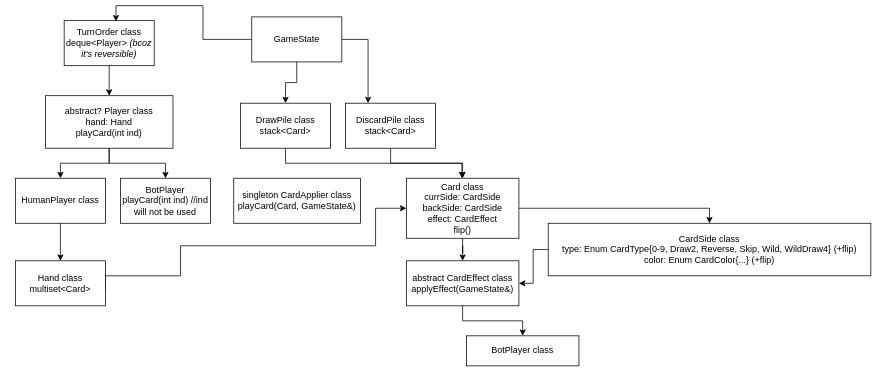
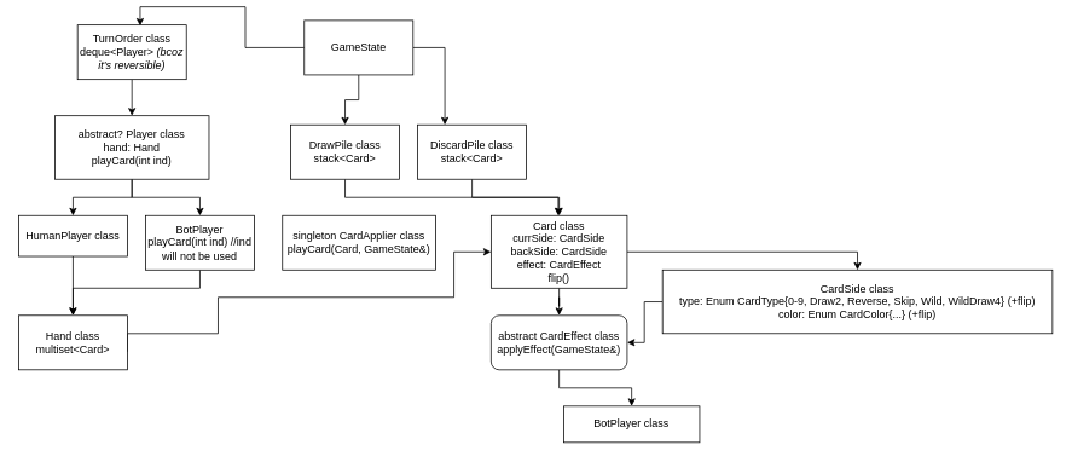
  <mxCell id="0" />
  <mxCell id="1" parent="0" />
  <mxCell id="2" style="edgeStyle=orthogonalEdgeStyle;rounded=0;orthogonalLoop=1;jettySize=auto;html=1;entryX=0.575;entryY=0.017;entryDx=0;entryDy=0;entryPerimeter=0;" parent="1" source="5" target="28" edge="1"><mxGeometry relative="1" as="geometry" /></mxCell>
  <mxCell id="3" style="edgeStyle=orthogonalEdgeStyle;rounded=0;orthogonalLoop=1;jettySize=auto;html=1;" parent="1" source="5" target="10" edge="1"><mxGeometry relative="1" as="geometry" /></mxCell>
  <mxCell id="4" style="edgeStyle=orthogonalEdgeStyle;rounded=0;orthogonalLoop=1;jettySize=auto;html=1;entryX=0.25;entryY=0;entryDx=0;entryDy=0;" parent="1" source="5" target="17" edge="1"><mxGeometry relative="1" as="geometry" /></mxCell>
  <mxCell id="5" value="GameState" style="rounded=0;whiteSpace=wrap;html=1;" parent="1" vertex="1"><mxGeometry x="335" y="20" width="120" height="60" as="geometry" /></mxCell>
  <mxCell id="6" style="edgeStyle=orthogonalEdgeStyle;rounded=0;orthogonalLoop=1;jettySize=auto;html=1;" parent="1" source="8" target="21" edge="1"><mxGeometry relative="1" as="geometry" /></mxCell>
  <mxCell id="7" style="edgeStyle=orthogonalEdgeStyle;rounded=0;orthogonalLoop=1;jettySize=auto;html=1;" parent="1" source="8" target="23" edge="1"><mxGeometry relative="1" as="geometry" /></mxCell>
  <mxCell id="8" value="&lt;div&gt;abstract? Player class&lt;br&gt;&lt;/div&gt;&lt;div&gt;hand: Hand&lt;/div&gt;&lt;div&gt;playCard(int ind)&lt;/div&gt;" style="rounded=0;whiteSpace=wrap;html=1;" parent="1" vertex="1"><mxGeometry x="60" y="125" width="170" height="70" as="geometry" /></mxCell>
  <mxCell id="9" style="edgeStyle=orthogonalEdgeStyle;rounded=0;orthogonalLoop=1;jettySize=auto;html=1;" parent="1" source="10" target="13" edge="1"><mxGeometry relative="1" as="geometry"><Array as="points"><mxPoint x="380" y="215" /><mxPoint x="615" y="215" /></Array></mxGeometry></mxCell>
  <mxCell id="10" value="&lt;div&gt;DrawPile class&lt;br&gt;&lt;/div&gt;&lt;div&gt;stack&amp;lt;Card&amp;gt;&lt;br&gt;&lt;/div&gt;" style="rounded=0;whiteSpace=wrap;html=1;" parent="1" vertex="1"><mxGeometry x="320" y="135" width="120" height="60" as="geometry" /></mxCell>
  <mxCell id="11" style="edgeStyle=orthogonalEdgeStyle;rounded=0;orthogonalLoop=1;jettySize=auto;html=1;entryX=0.5;entryY=0;entryDx=0;entryDy=0;" parent="1" source="13" target="19" edge="1"><mxGeometry relative="1" as="geometry" /></mxCell>
  <mxCell id="12" style="edgeStyle=orthogonalEdgeStyle;rounded=0;orthogonalLoop=1;jettySize=auto;html=1;" parent="1" source="13" target="25" edge="1"><mxGeometry relative="1" as="geometry" /></mxCell>
  <mxCell id="13" value="&lt;div&gt;Card class&lt;/div&gt;&lt;div&gt;currSide: CardSide&lt;/div&gt;&lt;div&gt;backSide: CardSide&lt;/div&gt;&lt;div&gt;effect: CardEffect&lt;br&gt;&lt;/div&gt;&lt;div&gt;flip()&lt;br&gt;&lt;/div&gt;" style="rounded=0;whiteSpace=wrap;html=1;" parent="1" vertex="1"><mxGeometry x="541" y="235" width="150" height="80" as="geometry" /></mxCell>
  <mxCell id="14" style="edgeStyle=orthogonalEdgeStyle;rounded=0;orthogonalLoop=1;jettySize=auto;html=1;entryX=0;entryY=0.5;entryDx=0;entryDy=0;" parent="1" target="13" edge="1"><mxGeometry relative="1" as="geometry"><mxPoint x="140" y="385" as="sourcePoint" /><mxPoint x="305" y="345" as="targetPoint" /><Array as="points"><mxPoint x="140" y="365" /><mxPoint x="240" y="365" /><mxPoint x="240" y="325" /><mxPoint x="500" y="325" /><mxPoint x="500" y="275" /></Array></mxGeometry></mxCell>
  <mxCell id="15" value="&lt;div&gt;Hand class&lt;br&gt;&lt;/div&gt;&lt;div&gt;multiset&amp;lt;Card&amp;gt;&lt;br&gt;&lt;/div&gt;" style="rounded=0;whiteSpace=wrap;html=1;" parent="1" vertex="1"><mxGeometry x="20" y="345" width="120" height="60" as="geometry" /></mxCell>
  <mxCell id="16" style="edgeStyle=orthogonalEdgeStyle;rounded=0;orthogonalLoop=1;jettySize=auto;html=1;" parent="1" source="17" target="13" edge="1"><mxGeometry relative="1" as="geometry" /></mxCell>
  <mxCell id="17" value="&lt;div&gt;DiscardPile class&lt;br&gt;&lt;/div&gt;&lt;div&gt;stack&amp;lt;Card&amp;gt;&lt;br&gt;&lt;/div&gt;" style="rounded=0;whiteSpace=wrap;html=1;" parent="1" vertex="1"><mxGeometry x="460" y="135" width="120" height="60" as="geometry" /></mxCell>
  <mxCell id="18" style="edgeStyle=orthogonalEdgeStyle;rounded=0;orthogonalLoop=1;jettySize=auto;html=1;" edge="1" parent="1" source="19" target="25"><mxGeometry relative="1" as="geometry" /></mxCell>
  <mxCell id="19" value="&lt;div&gt;CardSide class&lt;/div&gt;&lt;div&gt;type: Enum CardType{0-9, Draw2, Reverse, Skip, Wild, WildDraw4} (+flip)&lt;br&gt;&lt;/div&gt;&lt;div&gt;color: Enum CardColor{...} (+flip)&lt;/div&gt;" style="rounded=0;whiteSpace=wrap;html=1;" parent="1" vertex="1"><mxGeometry x="730" y="295" width="430" height="70" as="geometry" /></mxCell>
  <mxCell id="20" style="edgeStyle=orthogonalEdgeStyle;rounded=0;orthogonalLoop=1;jettySize=auto;html=1;" parent="1" source="21" target="15" edge="1"><mxGeometry relative="1" as="geometry" /></mxCell>
- <mxCell id="21" value="&lt;div&gt;HumanPlayer class&lt;br&gt;&lt;/div&gt;" style="rounded=0;whiteSpace=wrap;html=1;" parent="1" vertex="1"><mxGeometry x="20" y="235" width="120" height="60" as="geometry" /></mxCell>
+ <mxCell id="21" value="&lt;div&gt;HumanPlayer class&lt;br&gt;&lt;/div&gt;" style="rounded=0;whiteSpace=wrap;html=1;" parent="1" vertex="1"><mxGeometry x="20" y="235" width="120" height="45" as="geometry" /></mxCell>
+ <mxCell id="22" style="edgeStyle=orthogonalEdgeStyle;rounded=0;orthogonalLoop=1;jettySize=auto;html=1;entryX=0.5;entryY=0;entryDx=0;entryDy=0;" parent="1" source="23" target="15" edge="1"><mxGeometry relative="1" as="geometry"><Array as="points"><mxPoint x="220" y="315" /><mxPoint x="80" y="315" /></Array></mxGeometry></mxCell>
  <mxCell id="23" value="&lt;div&gt;BotPlayer&lt;/div&gt;&lt;div&gt;&lt;div&gt;playCard(int ind) //ind will not be used&lt;/div&gt;&lt;/div&gt;" style="rounded=0;whiteSpace=wrap;html=1;" parent="1" vertex="1"><mxGeometry x="160" y="235" width="120" height="60" as="geometry" /></mxCell>
  <mxCell id="24" style="edgeStyle=orthogonalEdgeStyle;rounded=0;orthogonalLoop=1;jettySize=auto;html=1;" parent="1" source="25" target="29" edge="1"><mxGeometry relative="1" as="geometry" /></mxCell>
- <mxCell id="25" value="&lt;div&gt;abstract CardEffect class&lt;/div&gt;applyEffect(GameState&amp;amp;)" style="rounded=0;whiteSpace=wrap;html=1;" parent="1" vertex="1"><mxGeometry x="541" y="345" width="150" height="60" as="geometry" /></mxCell>
+ <mxCell id="25" value="&lt;div&gt;abstract CardEffect class&lt;/div&gt;applyEffect(GameState&amp;amp;)" style="whiteSpace=wrap;html=1;rounded=1;" parent="1" vertex="1"><mxGeometry x="541" y="345" width="150" height="60" as="geometry" /></mxCell>
  <mxCell id="26" value="singleton CardApplier class&lt;br&gt;&lt;div&gt;playCard(Card, GameState&amp;amp;)&lt;/div&gt;" style="rounded=0;whiteSpace=wrap;html=1;" parent="1" vertex="1"><mxGeometry x="311" y="235" width="169" height="60" as="geometry" /></mxCell>
  <mxCell id="27" style="edgeStyle=orthogonalEdgeStyle;rounded=0;orthogonalLoop=1;jettySize=auto;html=1;" parent="1" source="28" target="8" edge="1"><mxGeometry relative="1" as="geometry" /></mxCell>
  <mxCell id="28" value="&lt;div&gt;TurnOrder class&lt;br&gt;&lt;/div&gt;&lt;div&gt;deque&amp;lt;Player&amp;gt; &lt;i&gt;(bcoz it's reversible)&lt;/i&gt;&lt;br&gt;&lt;/div&gt;" style="rounded=0;whiteSpace=wrap;html=1;" parent="1" vertex="1"><mxGeometry x="85" y="25" width="120" height="60" as="geometry" /></mxCell>
  <mxCell id="29" value="BotPlayer class" style="rounded=0;whiteSpace=wrap;html=1;" parent="1" vertex="1"><mxGeometry x="621" y="445" width="150" height="40" as="geometry" /></mxCell>
